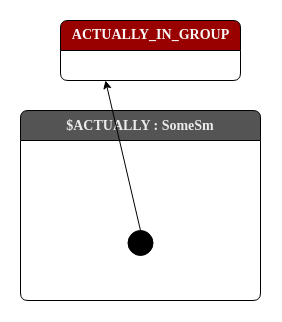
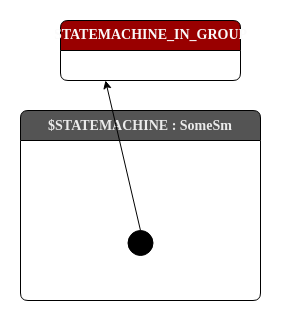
  <mxCell id="0" />
  <mxCell id="1" parent="0" />
- <mxCell id="2" value="$ACTUALLY : SomeSm" style="shape=swimlane;rotatable=0;align=center;verticalAlign=top;fontFamily=Lucida Console;startSize=30;fontSize=14;fontStyle=1;swimlaneFillColor=default;rounded=1;arcSize=15;absoluteArcSize=1;fillColor=#545454;fontColor=#EBEBEB;" parent="1" vertex="1"><mxGeometry x="20" y="110" width="240" height="190" as="geometry" /></mxCell>
+ <mxCell id="2" value="$STATEMACHINE : SomeSm" style="shape=swimlane;rotatable=0;align=center;verticalAlign=top;fontFamily=Lucida Console;startSize=30;fontSize=14;fontStyle=1;swimlaneFillColor=default;rounded=1;arcSize=15;absoluteArcSize=1;fillColor=#545454;fontColor=#EBEBEB;" parent="1" vertex="1"><mxGeometry x="20" y="110" width="240" height="190" as="geometry" /></mxCell>
  <mxCell id="3" value=" " style="fontFamily=Lucida Console;align=left;verticalAlign=top;fillColor=none;gradientColor=none;strokeColor=none;rounded=0;spacingLeft=4;resizable=0;movable=0;deletable=0;rotatable=0;autosize=1;" parent="2" vertex="1" connectable="0"><mxGeometry y="30" width="30" height="20" as="geometry" /></mxCell>
  <mxCell id="4" style="edgeStyle=none;html=1;exitX=0.5;exitY=0;exitDx=0;exitDy=0;entryX=0.25;entryY=1;entryDx=0;entryDy=0;" parent="2" source="5" target="6" edge="1"><mxGeometry relative="1" as="geometry" /></mxCell>
  <mxCell id="5" value="$initial_state" style="shape=ellipse;aspect=fixed;fillColor=#000000;resizable=0;rotatable=0;noLabel=1;editable=0;" parent="2" vertex="1"><mxGeometry x="107.5" y="120" width="25" height="25" as="geometry" /></mxCell>
- <mxCell id="6" value="ACTUALLY_IN_GROUP" style="shape=swimlane;rotatable=0;align=center;verticalAlign=top;fontFamily=Lucida Console;startSize=30;fontSize=14;fontStyle=1;swimlaneFillColor=default;html=1;rounded=1;arcSize=15;absoluteArcSize=1;fillColor=#990000;fontColor=#FAFAFA;" parent="2" vertex="1"><mxGeometry x="40" y="-90" width="180" height="60" as="geometry" /></mxCell>
+ <mxCell id="6" value="STATEMACHINE_IN_GROUP" style="shape=swimlane;rotatable=0;align=center;verticalAlign=top;fontFamily=Lucida Console;startSize=30;fontSize=14;fontStyle=1;swimlaneFillColor=default;html=1;rounded=1;arcSize=15;absoluteArcSize=1;fillColor=#990000;fontColor=#FAFAFA;" parent="2" vertex="1"><mxGeometry x="40" y="-90" width="180" height="60" as="geometry" /></mxCell>
